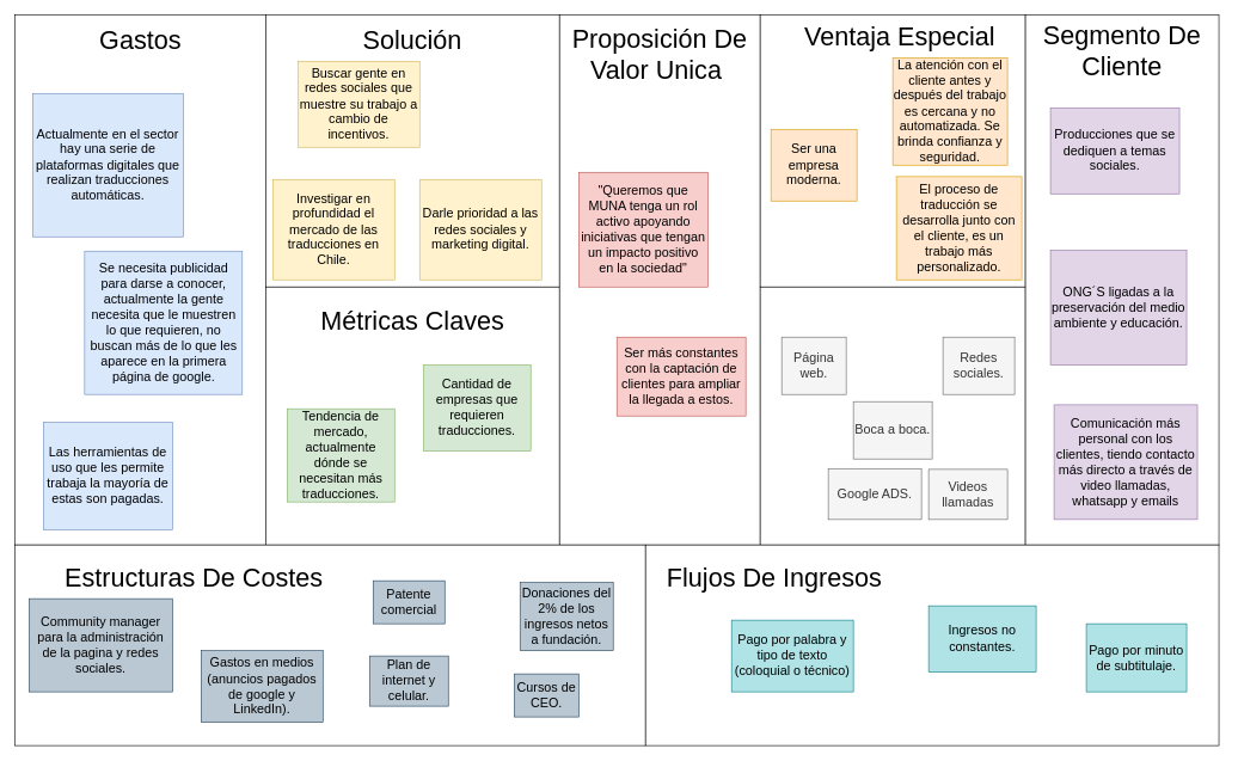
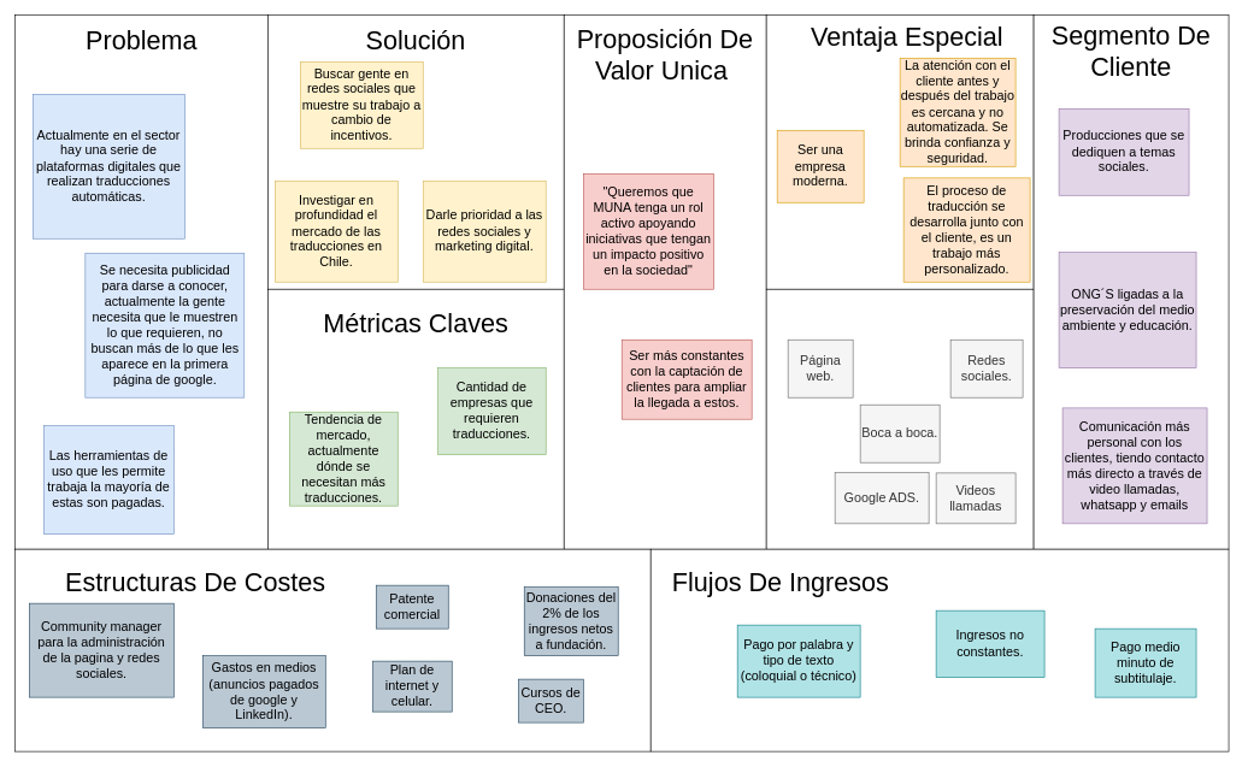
  <mxCell id="0" />
  <mxCell id="1" parent="0" />
  <mxCell id="2" value="" style="rounded=0;whiteSpace=wrap;html=1;" parent="1" vertex="1"><mxGeometry x="20" y="20" width="350" height="740" as="geometry" /></mxCell>
  <mxCell id="3" value="" style="rounded=0;whiteSpace=wrap;html=1;" parent="1" vertex="1"><mxGeometry x="370" y="20" width="410" height="380" as="geometry" /></mxCell>
  <mxCell id="4" value="" style="rounded=0;whiteSpace=wrap;html=1;" parent="1" vertex="1"><mxGeometry x="370" y="400" width="410" height="360" as="geometry" /></mxCell>
  <mxCell id="5" value="" style="rounded=0;whiteSpace=wrap;html=1;" parent="1" vertex="1"><mxGeometry x="780" y="20" width="280" height="740" as="geometry" /></mxCell>
  <mxCell id="6" value="" style="rounded=0;whiteSpace=wrap;html=1;" parent="1" vertex="1"><mxGeometry x="1060" y="20" width="370" height="380" as="geometry" /></mxCell>
  <mxCell id="7" value="" style="rounded=0;whiteSpace=wrap;html=1;" parent="1" vertex="1"><mxGeometry x="1060" y="400" width="370" height="360" as="geometry" /></mxCell>
  <mxCell id="8" value="" style="rounded=0;whiteSpace=wrap;html=1;" parent="1" vertex="1"><mxGeometry x="1430" y="20" width="270" height="740" as="geometry" /></mxCell>
  <mxCell id="9" value="" style="rounded=0;whiteSpace=wrap;html=1;" parent="1" vertex="1"><mxGeometry x="20" y="760" width="880" height="280" as="geometry" /></mxCell>
  <mxCell id="10" value="" style="rounded=0;whiteSpace=wrap;html=1;" parent="1" vertex="1"><mxGeometry x="900" y="760" width="800" height="280" as="geometry" /></mxCell>
- <mxCell id="11" value="&lt;font style=&quot;font-size: 36px&quot;&gt;Gastos&lt;/font&gt;" style="text;html=1;strokeColor=none;fillColor=none;align=center;verticalAlign=middle;whiteSpace=wrap;rounded=0;" parent="1" vertex="1"><mxGeometry x="117.5" y="30" width="155" height="50" as="geometry" /></mxCell>
+ <mxCell id="11" value="&lt;font style=&quot;font-size: 36px&quot;&gt;Problema&lt;/font&gt;" style="text;html=1;strokeColor=none;fillColor=none;align=center;verticalAlign=middle;whiteSpace=wrap;rounded=0;" parent="1" vertex="1"><mxGeometry x="117.5" y="30" width="155" height="50" as="geometry" /></mxCell>
  <mxCell id="12" value="&lt;font style=&quot;font-size: 36px&quot;&gt;Solución&lt;/font&gt;" style="text;html=1;align=center;verticalAlign=middle;whiteSpace=wrap;rounded=0;" parent="1" vertex="1"><mxGeometry x="545" y="40" width="60" height="30" as="geometry" /></mxCell>
  <mxCell id="13" value="&lt;font style=&quot;font-size: 36px&quot;&gt;Proposición De Valor Unica&amp;nbsp;&lt;/font&gt;" style="text;html=1;strokeColor=none;fillColor=none;align=center;verticalAlign=middle;whiteSpace=wrap;rounded=0;" parent="1" vertex="1"><mxGeometry x="790" y="60" width="260" height="30" as="geometry" /></mxCell>
  <mxCell id="14" value="&lt;font style=&quot;font-size: 36px&quot;&gt;Ventaja Especial&lt;/font&gt;" style="text;html=1;align=center;verticalAlign=middle;whiteSpace=wrap;rounded=0;" parent="1" vertex="1"><mxGeometry x="1100" y="40" width="310" height="20" as="geometry" /></mxCell>
  <mxCell id="15" value="&lt;font style=&quot;font-size: 36px&quot;&gt;Segmento De Cliente&lt;/font&gt;" style="text;html=1;strokeColor=none;fillColor=none;align=center;verticalAlign=middle;whiteSpace=wrap;rounded=0;fontSize=18;" parent="1" vertex="1"><mxGeometry x="1425" y="40" width="280" height="60" as="geometry" /></mxCell>
  <mxCell id="16" value="&lt;font style=&quot;font-size: 36px&quot;&gt;Métricas Claves&lt;/font&gt;" style="text;html=1;strokeColor=none;fillColor=none;align=center;verticalAlign=middle;whiteSpace=wrap;rounded=0;fontSize=18;" parent="1" vertex="1"><mxGeometry x="425" y="414" width="300" height="66" as="geometry" /></mxCell>
  <mxCell id="17" value="&lt;font style=&quot;font-size: 36px&quot;&gt;Estructuras De Costes&lt;/font&gt;" style="text;html=1;strokeColor=none;fillColor=none;align=center;verticalAlign=middle;whiteSpace=wrap;rounded=0;fontSize=18;" parent="1" vertex="1"><mxGeometry x="75" y="790" width="390" height="30" as="geometry" /></mxCell>
  <mxCell id="18" value="&lt;font style=&quot;font-size: 36px&quot;&gt;Flujos De Ingresos&lt;/font&gt;" style="text;html=1;strokeColor=none;fillColor=none;align=center;verticalAlign=middle;whiteSpace=wrap;rounded=0;fontSize=18;" parent="1" vertex="1"><mxGeometry x="920" y="790" width="320" height="30" as="geometry" /></mxCell>
  <mxCell id="19" value="Actualmente en el sector hay una serie de plataformas digitales que realizan traducciones automáticas." style="text;html=1;strokeColor=#6c8ebf;fillColor=#dae8fc;align=center;verticalAlign=middle;whiteSpace=wrap;rounded=0;fontSize=18;" parent="1" vertex="1"><mxGeometry x="45" y="130" width="210" height="200" as="geometry" /></mxCell>
  <mxCell id="20" value="Se necesita publicidad para darse a conocer, actualmente la gente necesita que le muestren lo que requieren, no buscan más de lo que les aparece en la primera página de google." style="text;html=1;strokeColor=#6c8ebf;fillColor=#dae8fc;align=center;verticalAlign=middle;whiteSpace=wrap;rounded=0;fontSize=18;" parent="1" vertex="1"><mxGeometry x="117.5" y="350" width="220" height="200" as="geometry" /></mxCell>
  <mxCell id="21" value="Las herramientas de uso que les permite trabaja la mayoría de estas son pagadas." style="text;html=1;strokeColor=#6c8ebf;fillColor=#dae8fc;align=center;verticalAlign=middle;whiteSpace=wrap;rounded=0;fontSize=18;" parent="1" vertex="1"><mxGeometry x="60" y="589" width="180" height="150" as="geometry" /></mxCell>
  <mxCell id="22" value="Darle prioridad a las redes sociales y marketing digital." style="text;html=1;strokeColor=#d6b656;fillColor=#fff2cc;align=center;verticalAlign=middle;whiteSpace=wrap;rounded=0;fontSize=18;" parent="1" vertex="1"><mxGeometry x="585" y="250" width="170" height="140" as="geometry" /></mxCell>
  <mxCell id="23" value="Investigar en profundidad el mercado de las traducciones en Chile." style="text;html=1;strokeColor=#d6b656;fillColor=#fff2cc;align=center;verticalAlign=middle;whiteSpace=wrap;rounded=0;fontSize=18;" parent="1" vertex="1"><mxGeometry x="380" y="250" width="170" height="140" as="geometry" /></mxCell>
  <mxCell id="24" value="Buscar gente en redes sociales que muestre su trabajo a cambio de incentivos." style="text;html=1;strokeColor=#d6b656;fillColor=#fff2cc;align=center;verticalAlign=middle;whiteSpace=wrap;rounded=0;fontSize=18;" parent="1" vertex="1"><mxGeometry x="415" y="85" width="170" height="120" as="geometry" /></mxCell>
  <mxCell id="25" value="&quot;Queremos que MUNA tenga un rol activo apoyando iniciativas que tengan un impacto positivo en la sociedad&quot;" style="text;html=1;strokeColor=#b85450;fillColor=#f8cecc;align=center;verticalAlign=middle;whiteSpace=wrap;rounded=0;fontSize=18;" parent="1" vertex="1"><mxGeometry x="807" y="240" width="180" height="160" as="geometry" /></mxCell>
  <mxCell id="26" value="Tendencia de mercado, actualmente dónde se necesitan más traducciones." style="text;html=1;strokeColor=#82b366;fillColor=#d5e8d4;align=center;verticalAlign=middle;whiteSpace=wrap;rounded=0;fontSize=18;" parent="1" vertex="1"><mxGeometry x="400" y="570" width="150" height="130" as="geometry" /></mxCell>
- <mxCell id="27" value="Cantidad de empresas que requieren traducciones." style="text;html=1;strokeColor=#82b366;fillColor=#d5e8d4;align=center;verticalAlign=middle;whiteSpace=wrap;rounded=0;fontSize=18;" parent="1" vertex="1"><mxGeometry x="590" y="509" width="150" height="120" as="geometry" /></mxCell>
+ <mxCell id="27" value="Cantidad de empresas que requieren traducciones." style="text;html=1;strokeColor=#82b366;fillColor=#d5e8d4;align=center;verticalAlign=middle;whiteSpace=wrap;rounded=0;fontSize=18;" parent="1" vertex="1"><mxGeometry x="605" y="509" width="150" height="120" as="geometry" /></mxCell>
  <mxCell id="28" value="Ser más constantes con la captación de clientes para ampliar la llegada a estos." style="text;html=1;strokeColor=#b85450;fillColor=#f8cecc;align=center;verticalAlign=middle;whiteSpace=wrap;rounded=0;fontSize=18;" parent="1" vertex="1"><mxGeometry x="860" y="470" width="180" height="110" as="geometry" /></mxCell>
  <mxCell id="29" value="El proceso de traducción se desarrolla junto con el cliente, es un trabajo más personalizado." style="text;html=1;strokeColor=#d79b00;fillColor=#ffe6cc;align=center;verticalAlign=middle;whiteSpace=wrap;rounded=0;fontSize=18;" parent="1" vertex="1"><mxGeometry x="1250" y="246" width="175" height="144" as="geometry" /></mxCell>
  <mxCell id="30" value="Ser una empresa moderna." style="text;html=1;strokeColor=#d79b00;fillColor=#ffe6cc;align=center;verticalAlign=middle;whiteSpace=wrap;rounded=0;fontSize=18;" parent="1" vertex="1"><mxGeometry x="1075" y="180" width="120" height="100" as="geometry" /></mxCell>
  <mxCell id="31" value="La atención con el cliente antes y después del trabajo es cercana y no automatizada. Se brinda confianza y seguridad." style="text;html=1;strokeColor=#d79b00;fillColor=#ffe6cc;align=center;verticalAlign=middle;whiteSpace=wrap;rounded=0;fontSize=18;" parent="1" vertex="1"><mxGeometry x="1245" y="80" width="160" height="150" as="geometry" /></mxCell>
  <mxCell id="32" value="Página web." style="text;html=1;strokeColor=#666666;fillColor=#f5f5f5;align=center;verticalAlign=middle;whiteSpace=wrap;rounded=0;fontSize=18;fontColor=#333333;" parent="1" vertex="1"><mxGeometry x="1090" y="470" width="90" height="80" as="geometry" /></mxCell>
  <mxCell id="33" value="Redes sociales." style="text;html=1;strokeColor=#666666;fillColor=#f5f5f5;align=center;verticalAlign=middle;whiteSpace=wrap;rounded=0;fontSize=18;fontColor=#333333;" parent="1" vertex="1"><mxGeometry x="1315" y="470" width="100" height="80" as="geometry" /></mxCell>
  <mxCell id="34" value="Boca a boca." style="text;html=1;strokeColor=#666666;fillColor=#f5f5f5;align=center;verticalAlign=middle;whiteSpace=wrap;rounded=0;fontSize=18;fontColor=#333333;" parent="1" vertex="1"><mxGeometry x="1190" y="560" width="110" height="80" as="geometry" /></mxCell>
  <mxCell id="35" value="Google ADS." style="text;html=1;strokeColor=#666666;fillColor=#f5f5f5;align=center;verticalAlign=middle;whiteSpace=wrap;rounded=0;fontSize=18;fontColor=#333333;" parent="1" vertex="1"><mxGeometry x="1155" y="653.5" width="130" height="71" as="geometry" /></mxCell>
  <mxCell id="36" value="Videos llamadas" style="text;html=1;strokeColor=#666666;fillColor=#f5f5f5;align=center;verticalAlign=middle;whiteSpace=wrap;rounded=0;fontSize=18;fontColor=#333333;" parent="1" vertex="1"><mxGeometry x="1295" y="654.5" width="110" height="70" as="geometry" /></mxCell>
  <mxCell id="37" value="Producciones que se dediquen a temas sociales." style="text;html=1;strokeColor=#9673a6;fillColor=#e1d5e7;align=center;verticalAlign=middle;whiteSpace=wrap;rounded=0;fontSize=18;" parent="1" vertex="1"><mxGeometry x="1465" y="150" width="180" height="120" as="geometry" /></mxCell>
  <mxCell id="38" value="ONG´S ligadas a la preservación del medio ambiente y educación." style="text;html=1;strokeColor=#9673a6;fillColor=#e1d5e7;align=center;verticalAlign=middle;whiteSpace=wrap;rounded=0;fontSize=18;" parent="1" vertex="1"><mxGeometry x="1465" y="349" width="190" height="160" as="geometry" /></mxCell>
  <mxCell id="39" value="Comunicación más personal con los clientes, tiendo contacto más directo a través de video llamadas, whatsapp y emails" style="text;html=1;strokeColor=#9673a6;fillColor=#e1d5e7;align=center;verticalAlign=middle;whiteSpace=wrap;rounded=0;fontSize=18;" parent="1" vertex="1"><mxGeometry x="1470" y="564.5" width="200" height="160" as="geometry" /></mxCell>
  <mxCell id="40" value="Cursos de CEO." style="text;html=1;strokeColor=#23445d;fillColor=#bac8d3;align=center;verticalAlign=middle;whiteSpace=wrap;rounded=0;fontSize=18;" parent="1" vertex="1"><mxGeometry x="717" y="940" width="90" height="60" as="geometry" /></mxCell>
  <mxCell id="41" value="Patente comercial" style="text;html=1;strokeColor=#23445d;fillColor=#bac8d3;align=center;verticalAlign=middle;whiteSpace=wrap;rounded=0;fontSize=18;" parent="1" vertex="1"><mxGeometry x="520" y="810" width="100" height="60" as="geometry" /></mxCell>
  <mxCell id="42" value="Gastos en medios (anuncios pagados de google y LinkedIn)." style="text;html=1;strokeColor=#23445d;fillColor=#bac8d3;align=center;verticalAlign=middle;whiteSpace=wrap;rounded=0;fontSize=18;" parent="1" vertex="1"><mxGeometry x="280" y="907.5" width="170" height="100" as="geometry" /></mxCell>
  <mxCell id="43" value="Donaciones del 2% de los ingresos netos a fundación." style="text;html=1;strokeColor=#23445d;fillColor=#bac8d3;align=center;verticalAlign=middle;whiteSpace=wrap;rounded=0;fontSize=18;" parent="1" vertex="1"><mxGeometry x="725" y="812.5" width="130" height="95" as="geometry" /></mxCell>
  <mxCell id="44" value="Plan de internet y celular." style="text;html=1;strokeColor=#23445d;fillColor=#bac8d3;align=center;verticalAlign=middle;whiteSpace=wrap;rounded=0;fontSize=18;" parent="1" vertex="1"><mxGeometry x="515" y="915" width="110" height="70" as="geometry" /></mxCell>
  <mxCell id="45" value="Community manager para la administración de la pagina y redes sociales." style="text;html=1;strokeColor=#23445d;fillColor=#bac8d3;align=center;verticalAlign=middle;whiteSpace=wrap;rounded=0;fontSize=18;" parent="1" vertex="1"><mxGeometry x="40" y="835" width="200" height="130" as="geometry" /></mxCell>
  <mxCell id="46" value="Pago por palabra y tipo de texto (coloquial o técnico)" style="text;html=1;strokeColor=#0e8088;fillColor=#b0e3e6;align=center;verticalAlign=middle;whiteSpace=wrap;rounded=0;fontSize=18;" parent="1" vertex="1"><mxGeometry x="1020" y="865" width="170" height="100" as="geometry" /></mxCell>
  <mxCell id="47" value="Ingresos no constantes." style="text;html=1;strokeColor=#0e8088;fillColor=#b0e3e6;align=center;verticalAlign=middle;whiteSpace=wrap;rounded=0;fontSize=18;" parent="1" vertex="1"><mxGeometry x="1295" y="845" width="150" height="92.5" as="geometry" /></mxCell>
- <mxCell id="48" value="Pago por minuto de subtitulaje." style="text;html=1;strokeColor=#0e8088;fillColor=#b0e3e6;align=center;verticalAlign=middle;whiteSpace=wrap;rounded=0;fontSize=18;" parent="1" vertex="1"><mxGeometry x="1515" y="870" width="140" height="95" as="geometry" /></mxCell>
+ <mxCell id="48" value="Pago medio minuto de subtitulaje." style="text;html=1;strokeColor=#0e8088;fillColor=#b0e3e6;align=center;verticalAlign=middle;whiteSpace=wrap;rounded=0;fontSize=18;" parent="1" vertex="1"><mxGeometry x="1515" y="870" width="140" height="95" as="geometry" /></mxCell>
